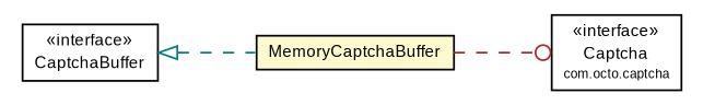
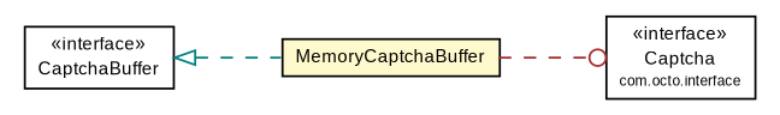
  digraph {
    rankdir=LR
    node [fontcolor=black fontname=arial fontsize=9.0 shape=plaintext]
    edge [fontname=arial headport=p labelfontname=arial labelfontsize=10 style=dashed tailport=p]
    n1 [label=<<table border="0" cellborder="1" cellspacing="0" cellpadding="2" port="p" bgcolor="lemonChiffon" href="./MemoryCaptchaBuffer.html"> 		<tr><td><table border="0" cellspacing="0" cellpadding="1"> 			<tr><td> MemoryCaptchaBuffer </td></tr> 		</table></td></tr> 		</table>>]
-   n2 [label=<<table border="0" cellborder="1" cellspacing="0" cellpadding="2" port="p" href="http://java.sun.com/j2se/1.4.2/docs/api/com/octo/captcha/Captcha.html"> 		<tr><td><table border="0" cellspacing="0" cellpadding="1"> 			<tr><td> &laquo;interface&raquo; </td></tr> 			<tr><td> Captcha </td></tr> 			<tr><td><font point-size="7.0"> com.octo.captcha </font></td></tr> 		</table></td></tr> 		</table>>]
+   n2 [label=<<table border="0" cellborder="1" cellspacing="0" cellpadding="2" port="p" href="http://java.sun.com/j2se/1.4.2/docs/api/com/octo/captcha/Captcha.html"> 		<tr><td><table border="0" cellspacing="0" cellpadding="1"> 			<tr><td> &laquo;interface&raquo; </td></tr> 			<tr><td> Captcha </td></tr> 			<tr><td><font point-size="7.0"> com.octo.interface </font></td></tr> 		</table></td></tr> 		</table>>]
    n3 [label=<<table border="0" cellborder="1" cellspacing="0" cellpadding="2" port="p" href="./CaptchaBuffer.html"> 		<tr><td><table border="0" cellspacing="0" cellpadding="1"> 			<tr><td> &laquo;interface&raquo; </td></tr> 			<tr><td> CaptchaBuffer </td></tr> 		</table></td></tr> 		</table>>]
    n1 -> n2 [arrowhead=odot color=brown fontcolor=black fontsize=10.0]
    n3 -> n1 [arrowtail=empty color=teal dir=back fontsize=10]
  }
